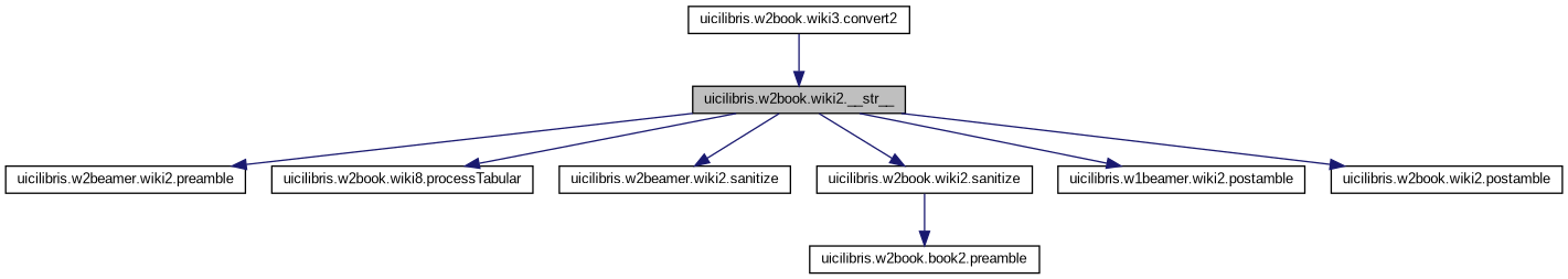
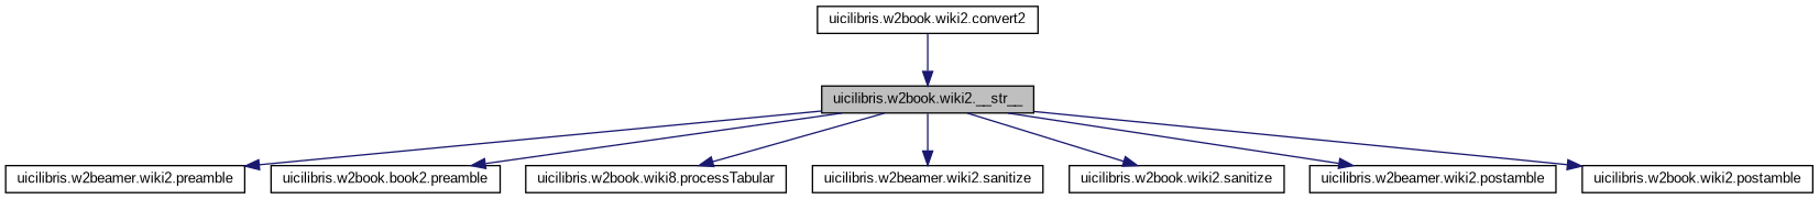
  digraph {
    fontname="Liberation Sans"
    rankdir=TB
    node [color=black fillcolor=white fontname="Liberation Sans" fontsize=10 shape=record style=filled]
    edge [color=midnightblue fontname="Liberation Sans" fontsize=10 labelfontname=FreeSans labelfontsize=10 style=solid]
    n1 [fillcolor=grey75 fontcolor=black height=0.2 label="uicilibris.w2book.wiki2.__str__" width=0.4]
    n2 [height=0.2 label="uicilibris.w2beamer.wiki2.preamble" width=0.4]
    n3 [height=0.2 label="uicilibris.w2book.book2.preamble" width=0.4]
    n4 [height=0.2 label="uicilibris.w2book.wiki8.processTabular" width=0.4]
    n5 [height=0.2 label="uicilibris.w2beamer.wiki2.sanitize" width=0.4]
    n6 [height=0.2 label="uicilibris.w2book.wiki2.sanitize" width=0.4]
-   n7 [height=0.2 label="uicilibris.w1beamer.wiki2.postamble" width=0.4]
+   n7 [height=0.2 label="uicilibris.w2beamer.wiki2.postamble" width=0.4]
    n8 [height=0.2 label="uicilibris.w2book.wiki2.postamble" width=0.4]
-   n9 [height=0.2 label="uicilibris.w2book.wiki3.convert2" width=0.4]
+   n9 [height=0.2 label="uicilibris.w2book.wiki2.convert2" width=0.4]
    n1 -> n2
-   n6 -> n3
+   n1 -> n3
    n1 -> n4
    n1 -> n5
    n1 -> n6
    n1 -> n7
    n1 -> n8
    n9 -> n1
  }
